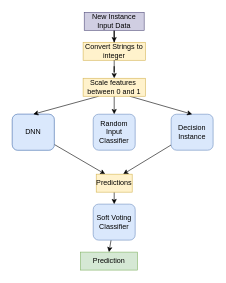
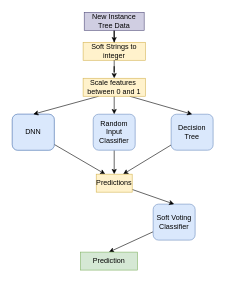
  <mxCell id="0" />
  <mxCell id="1" parent="0" />
+ <mxCell id="2" style="edgeStyle=none;rounded=0;orthogonalLoop=1;jettySize=auto;html=1;entryX=0.5;entryY=0;entryDx=0;entryDy=0;" parent="1" source="3" target="16" edge="1"><mxGeometry relative="1" as="geometry" /></mxCell>
  <mxCell id="3" value="Random&lt;br&gt;Input&lt;br&gt;Classifier" style="rounded=1;whiteSpace=wrap;html=1;fillColor=#dae8fc;strokeColor=#6c8ebf;" parent="1" vertex="1"><mxGeometry x="155" y="190" width="70" height="60" as="geometry" /></mxCell>
  <mxCell id="4" style="edgeStyle=none;rounded=0;orthogonalLoop=1;jettySize=auto;html=1;entryX=0.75;entryY=0;entryDx=0;entryDy=0;" parent="1" source="5" target="16" edge="1"><mxGeometry relative="1" as="geometry" /></mxCell>
- <mxCell id="5" value="Decision &lt;br&gt;Instance" style="rounded=1;whiteSpace=wrap;html=1;fillColor=#dae8fc;strokeColor=#6c8ebf;" parent="1" vertex="1"><mxGeometry x="285" y="190" width="70" height="60" as="geometry" /></mxCell>
+ <mxCell id="5" value="Decision &lt;br&gt;Tree" style="rounded=1;whiteSpace=wrap;html=1;fillColor=#dae8fc;strokeColor=#6c8ebf;" parent="1" vertex="1"><mxGeometry x="285" y="190" width="70" height="60" as="geometry" /></mxCell>
  <mxCell id="6" value="DNN" style="rounded=1;whiteSpace=wrap;html=1;fillColor=#dae8fc;strokeColor=#6c8ebf;" parent="1" vertex="1"><mxGeometry x="20" y="190" width="70" height="60" as="geometry" /></mxCell>
  <mxCell id="7" style="edgeStyle=none;rounded=0;orthogonalLoop=1;jettySize=auto;html=1;entryX=0.5;entryY=0;entryDx=0;entryDy=0;" parent="1" source="8" target="14" edge="1"><mxGeometry relative="1" as="geometry"><mxPoint x="190" y="470" as="targetPoint" /></mxGeometry></mxCell>
- <mxCell id="8" value="Soft Voting Classifier" style="rounded=1;whiteSpace=wrap;html=1;fillColor=#dae8fc;strokeColor=#6c8ebf;" parent="1" vertex="1"><mxGeometry x="155" y="340" width="70" height="60" as="geometry" /></mxCell>
+ <mxCell id="8" value="Soft Voting Classifier" style="rounded=1;whiteSpace=wrap;html=1;fillColor=#dae8fc;strokeColor=#6c8ebf;" parent="1" vertex="1"><mxGeometry x="255" y="340" width="70" height="60" as="geometry" /></mxCell>
  <mxCell id="9" style="edgeStyle=none;rounded=0;orthogonalLoop=1;jettySize=auto;html=1;entryX=0.25;entryY=0;entryDx=0;entryDy=0;" parent="1" source="10" target="16" edge="1"><mxGeometry relative="1" as="geometry" /></mxCell>
  <mxCell id="10" value="DNN" style="rounded=1;whiteSpace=wrap;html=1;fillColor=#dae8fc;strokeColor=#6c8ebf;" parent="1" vertex="1"><mxGeometry x="20" y="190" width="70" height="60" as="geometry" /></mxCell>
  <mxCell id="11" style="edgeStyle=none;rounded=0;orthogonalLoop=1;jettySize=auto;html=1;entryX=0.5;entryY=0;entryDx=0;entryDy=0;exitX=0.25;exitY=1;exitDx=0;exitDy=0;" parent="1" source="18" target="10" edge="1"><mxGeometry relative="1" as="geometry"><mxPoint x="165" y="140" as="sourcePoint" /></mxGeometry></mxCell>
  <mxCell id="12" style="edgeStyle=none;rounded=0;orthogonalLoop=1;jettySize=auto;html=1;entryX=0.5;entryY=0;entryDx=0;entryDy=0;exitX=0.5;exitY=1;exitDx=0;exitDy=0;" parent="1" source="18" target="3" edge="1"><mxGeometry relative="1" as="geometry"><mxPoint x="190" y="140" as="sourcePoint" /></mxGeometry></mxCell>
  <mxCell id="13" style="edgeStyle=none;rounded=0;orthogonalLoop=1;jettySize=auto;html=1;entryX=0.5;entryY=0;entryDx=0;entryDy=0;exitX=0.75;exitY=1;exitDx=0;exitDy=0;" parent="1" source="18" target="5" edge="1"><mxGeometry relative="1" as="geometry"><mxPoint x="215" y="140" as="sourcePoint" /></mxGeometry></mxCell>
  <mxCell id="14" value="Prediction" style="text;html=1;align=center;verticalAlign=middle;whiteSpace=wrap;rounded=0;fillColor=#d5e8d4;strokeColor=#82b366;" parent="1" vertex="1"><mxGeometry x="133.75" y="420" width="95" height="30" as="geometry" /></mxCell>
  <mxCell id="15" style="edgeStyle=none;rounded=0;orthogonalLoop=1;jettySize=auto;html=1;entryX=0.5;entryY=0;entryDx=0;entryDy=0;" parent="1" source="16" target="8" edge="1"><mxGeometry relative="1" as="geometry" /></mxCell>
  <mxCell id="16" value="Predictions" style="text;html=1;strokeColor=#d6b656;fillColor=#fff2cc;align=center;verticalAlign=middle;whiteSpace=wrap;rounded=0;" parent="1" vertex="1"><mxGeometry x="160" y="290" width="60" height="30" as="geometry" /></mxCell>
- <mxCell id="17" value="Convert Strings to integer" style="rounded=0;whiteSpace=wrap;html=1;fillColor=#fff2cc;strokeColor=#d6b656;" parent="1" vertex="1"><mxGeometry x="138.125" y="70" width="103.75" height="30" as="geometry" /></mxCell>
+ <mxCell id="17" value="Soft Strings to integer" style="rounded=0;whiteSpace=wrap;html=1;fillColor=#fff2cc;strokeColor=#d6b656;" parent="1" vertex="1"><mxGeometry x="138.125" y="70" width="103.75" height="30" as="geometry" /></mxCell>
  <mxCell id="18" value="Scale features&amp;nbsp; between 0 and 1" style="rounded=0;whiteSpace=wrap;html=1;fillColor=#fff2cc;strokeColor=#d6b656;" parent="1" vertex="1"><mxGeometry x="138.125" y="130" width="103.75" height="30" as="geometry" /></mxCell>
  <mxCell id="19" style="edgeStyle=orthogonalEdgeStyle;rounded=0;orthogonalLoop=1;jettySize=auto;html=1;exitX=0.5;exitY=1;exitDx=0;exitDy=0;" parent="1" source="17" target="18" edge="1"><mxGeometry relative="1" as="geometry"><mxPoint x="190" y="100" as="sourcePoint" /></mxGeometry></mxCell>
  <mxCell id="20" style="edgeStyle=orthogonalEdgeStyle;rounded=0;orthogonalLoop=1;jettySize=auto;html=1;entryX=0.5;entryY=0;entryDx=0;entryDy=0;" parent="1" source="21" target="17" edge="1"><mxGeometry relative="1" as="geometry" /></mxCell>
- <mxCell id="21" value="New Instance&lt;br&gt;Input Data" style="text;html=1;fillColor=#d0cee2;align=center;verticalAlign=middle;whiteSpace=wrap;rounded=0;strokeColor=#56517e;" parent="1" vertex="1"><mxGeometry x="140" y="20" width="100" height="30" as="geometry" /></mxCell>
+ <mxCell id="21" value="New Instance&lt;br&gt;Tree Data" style="text;html=1;fillColor=#d0cee2;align=center;verticalAlign=middle;whiteSpace=wrap;rounded=0;strokeColor=#56517e;" parent="1" vertex="1"><mxGeometry x="140" y="20" width="100" height="30" as="geometry" /></mxCell>
